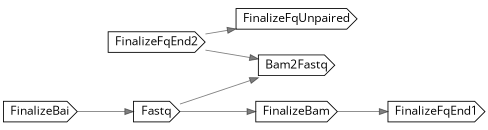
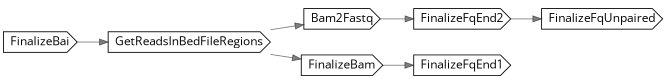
  digraph {
    compound=true
    fontname="Open Sans"
    rankdir=LR
    node [fontname="Open Sans" shape=cds]
    edge [color="#00000080" fontname="Open Sans"]
-   n1 [label=Fastq]
+   n1 [label=GetReadsInBedFileRegions]
    n2 [label=Bam2Fastq]
    n3 [label=FinalizeBam]
    n4 [label=FinalizeFqEnd2]
    n5 [label=FinalizeFqEnd1]
    n6 [label=FinalizeBai]
    n7 [label=FinalizeFqUnpaired]
    n1 -> n2
    n1 -> n3
-   n4 -> n2
+   n2 -> n4
    n3 -> n5
    n4 -> n7
    n6 -> n1
  }
